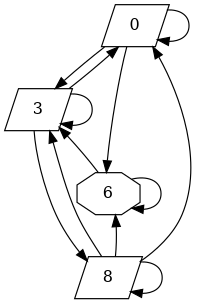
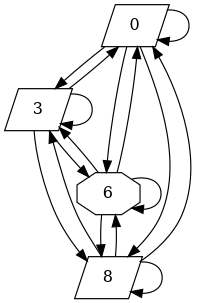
  digraph {
    node [shape=parallelogram]
    n1 [label=0]
    3
    n3 [label=8]
    n4 [label=6 shape=octagon]
    n1 -> n1
    n1 -> 3
+   n1 -> n3
    n1 -> n4
    3 -> n1
    3 -> 3
    3 -> n3
+   3 -> n4
    n3 -> n1
    n3 -> 3
    n3 -> n3
    n3 -> n4
+   n4 -> n1
    n4 -> 3
+   n4 -> n3
    n4 -> n4
  }
